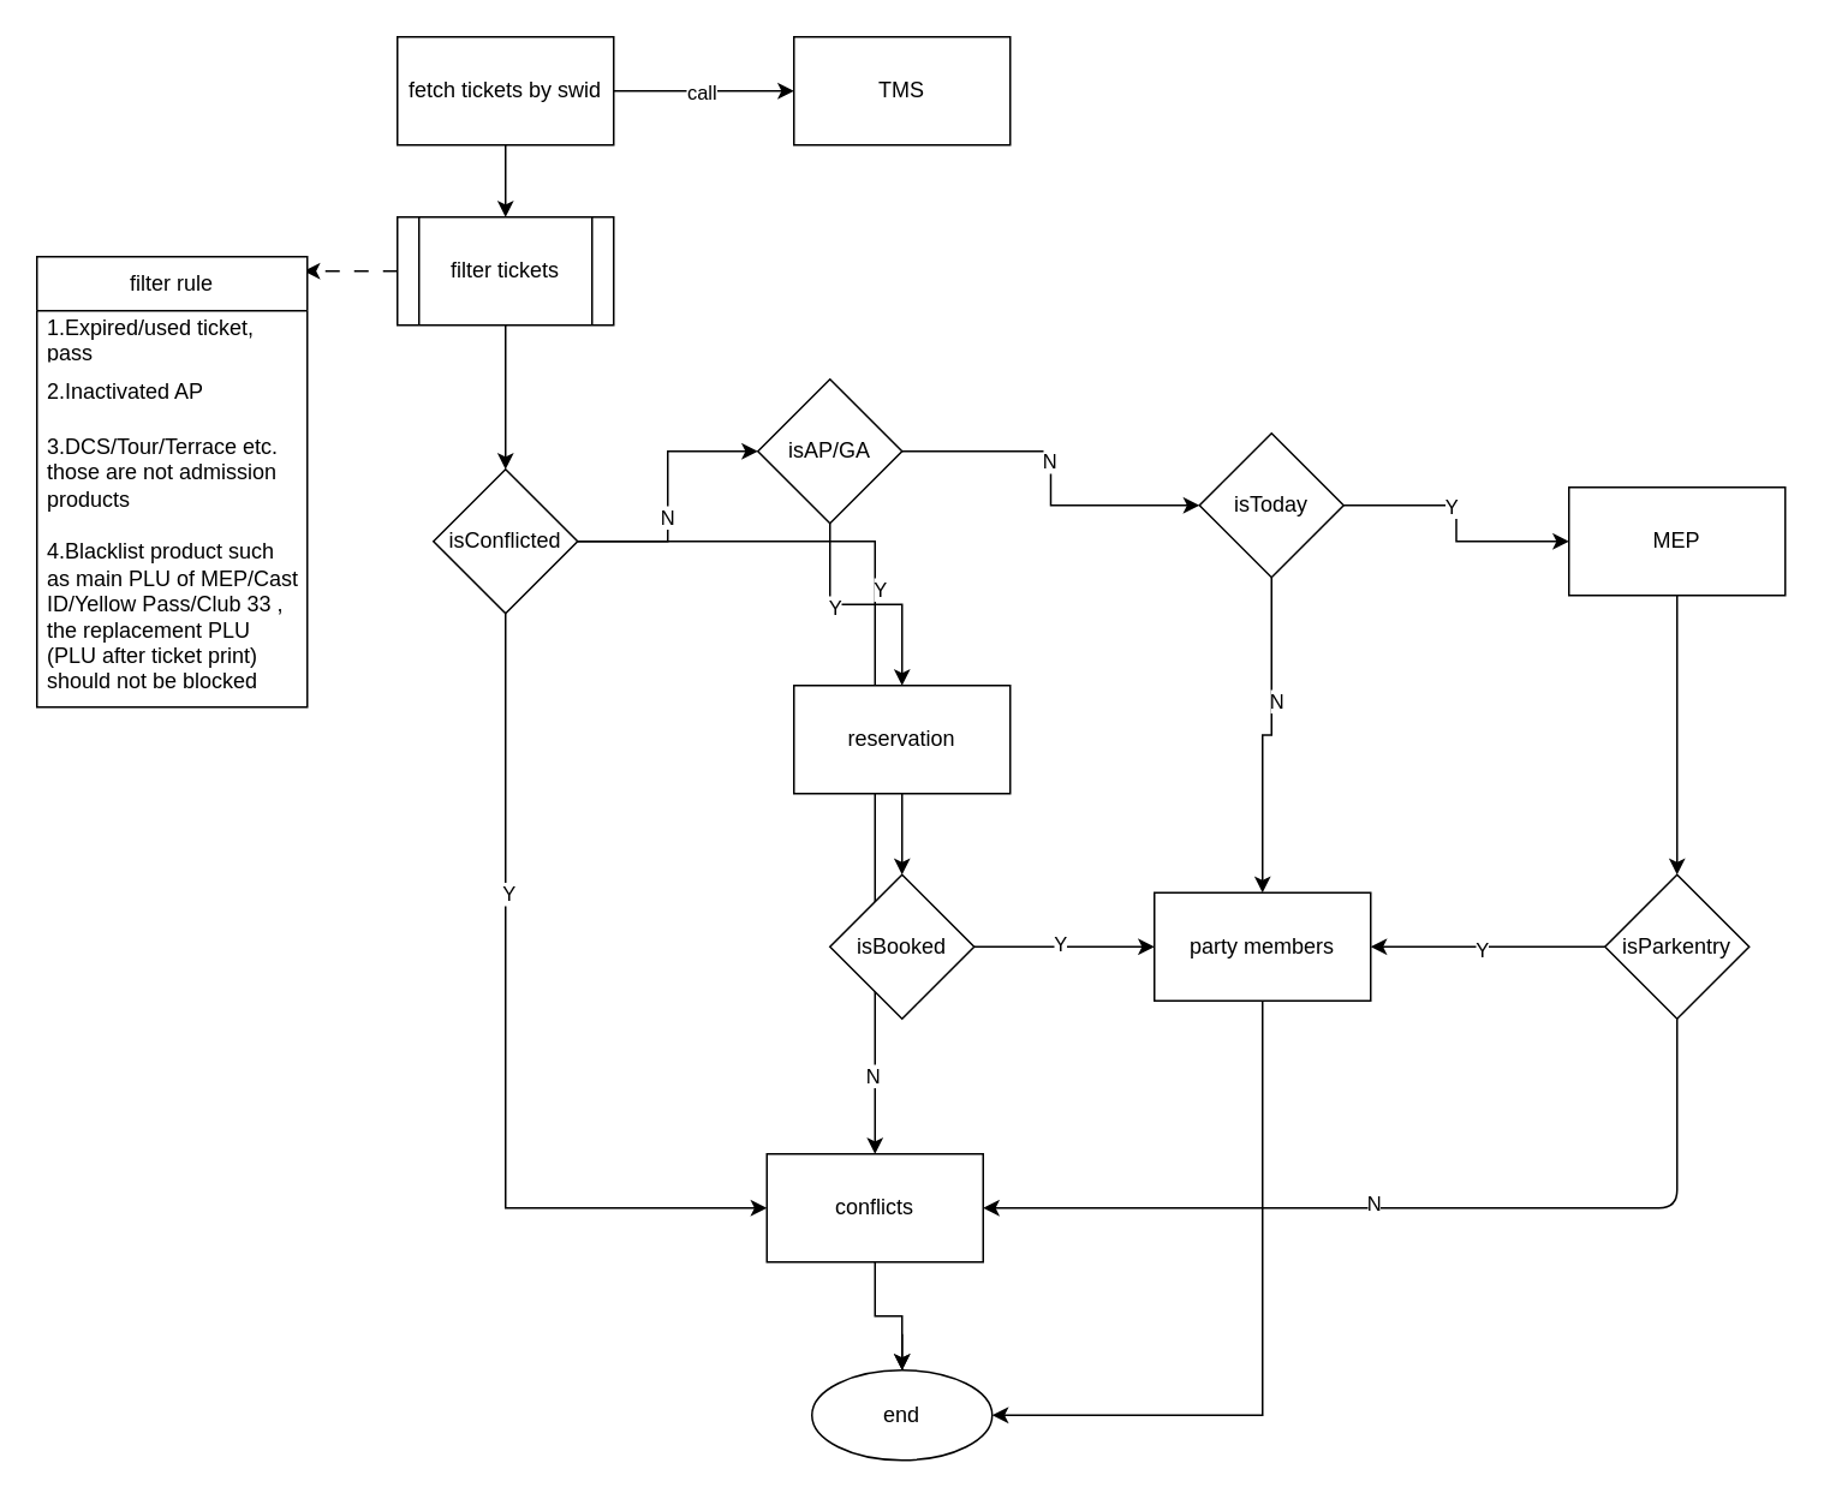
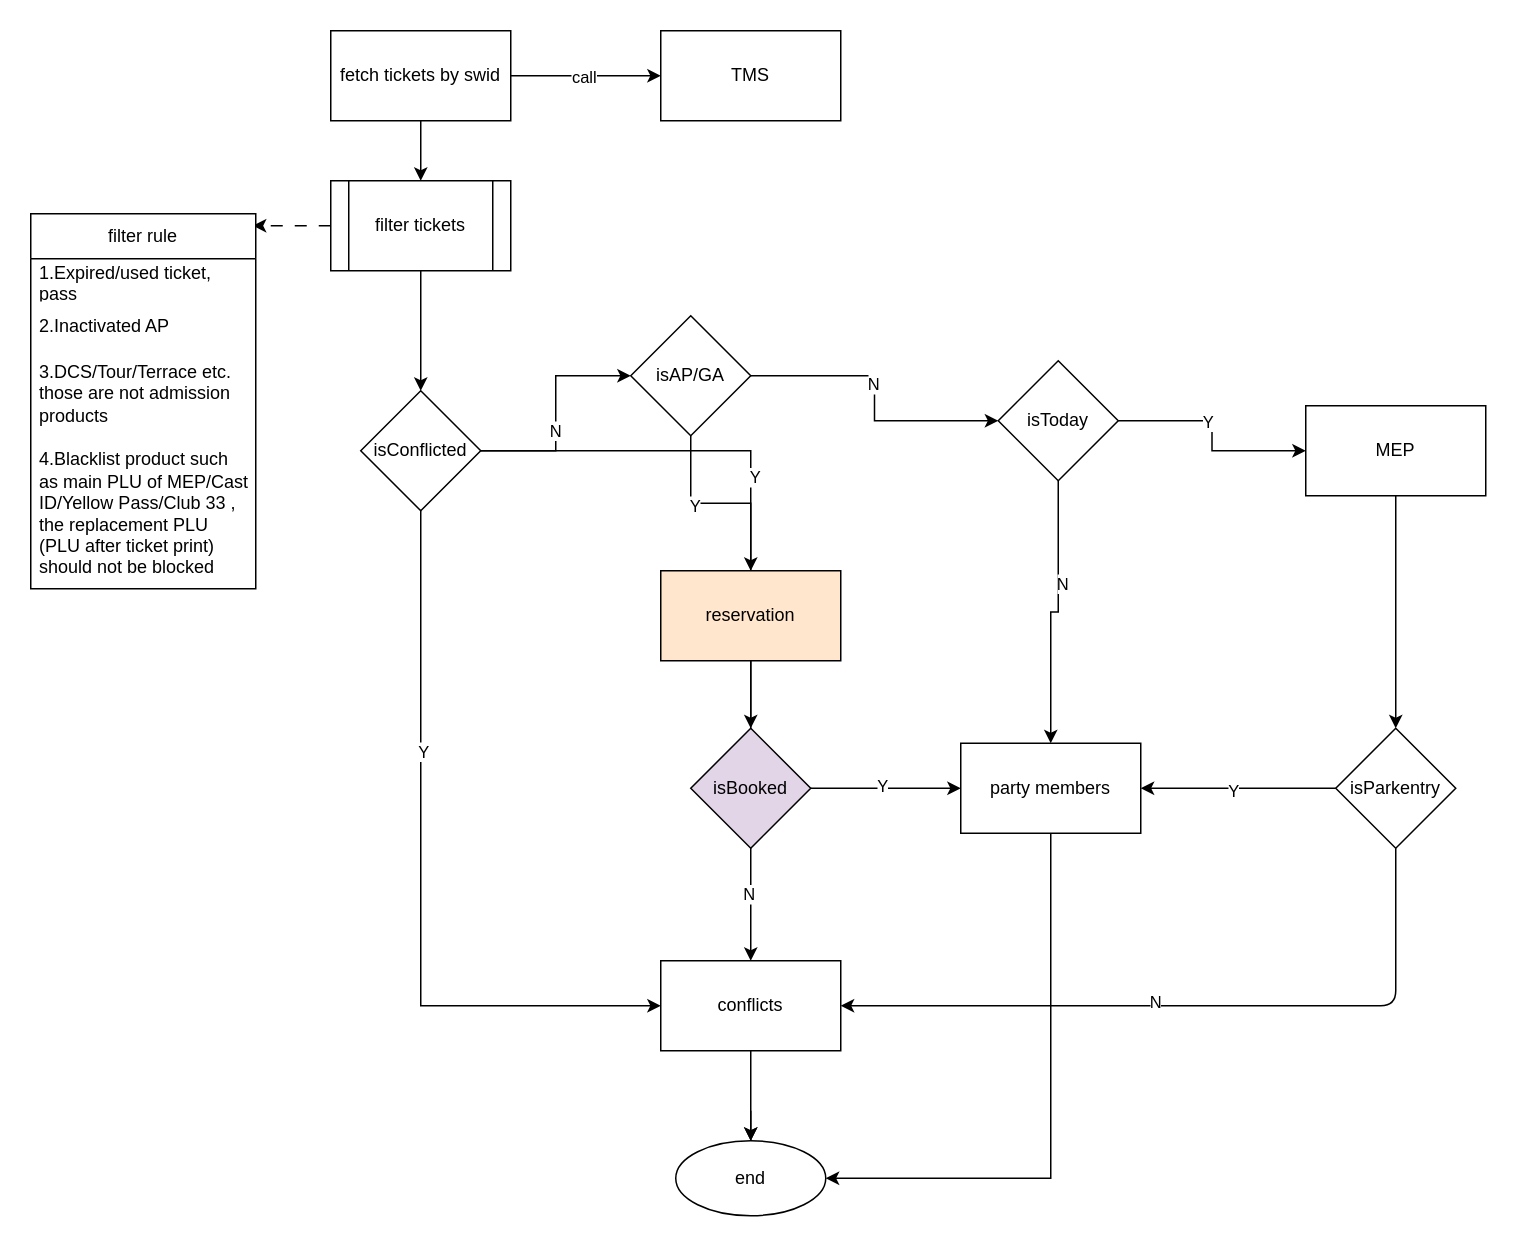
  <mxCell id="0" />
  <mxCell id="1" parent="0" />
  <mxCell id="2" value="" style="edgeStyle=orthogonalEdgeStyle;rounded=0;orthogonalLoop=1;jettySize=auto;html=1;" edge="1" parent="1" source="6" target="12"><mxGeometry relative="1" as="geometry" /></mxCell>
  <mxCell id="3" value="Y" style="edgeLabel;html=1;align=center;verticalAlign=middle;resizable=0;points=[];" vertex="1" connectable="0" parent="2"><mxGeometry x="-0.185" relative="1" as="geometry"><mxPoint as="offset" /></mxGeometry></mxCell>
  <mxCell id="4" style="edgeStyle=orthogonalEdgeStyle;rounded=0;orthogonalLoop=1;jettySize=auto;html=1;exitX=0.5;exitY=1;exitDx=0;exitDy=0;entryX=0.5;entryY=0;entryDx=0;entryDy=0;" edge="1" parent="1" source="6" target="14"><mxGeometry relative="1" as="geometry" /></mxCell>
  <mxCell id="5" value="N" style="edgeLabel;html=1;align=center;verticalAlign=middle;resizable=0;points=[];" vertex="1" connectable="0" parent="4"><mxGeometry x="-0.244" y="2" relative="1" as="geometry"><mxPoint as="offset" /></mxGeometry></mxCell>
  <mxCell id="6" value="isToday" style="rhombus;whiteSpace=wrap;html=1;" vertex="1" parent="1"><mxGeometry x="665" y="240" width="80" height="80" as="geometry" /></mxCell>
  <mxCell id="7" style="edgeStyle=orthogonalEdgeStyle;rounded=0;orthogonalLoop=1;jettySize=auto;html=1;exitX=1;exitY=0.5;exitDx=0;exitDy=0;" edge="1" parent="1" source="10"><mxGeometry relative="1" as="geometry"><mxPoint x="440" y="50" as="targetPoint" /></mxGeometry></mxCell>
  <mxCell id="8" value="call" style="edgeLabel;html=1;align=center;verticalAlign=middle;resizable=0;points=[];" vertex="1" connectable="0" parent="7"><mxGeometry x="-0.04" relative="1" as="geometry"><mxPoint as="offset" /></mxGeometry></mxCell>
  <mxCell id="9" value="" style="edgeStyle=orthogonalEdgeStyle;rounded=0;orthogonalLoop=1;jettySize=auto;html=1;" edge="1" parent="1" source="10"><mxGeometry relative="1" as="geometry"><mxPoint x="280" y="120" as="targetPoint" /></mxGeometry></mxCell>
  <mxCell id="10" value="fetch tickets by swid" style="rounded=0;whiteSpace=wrap;html=1;" vertex="1" parent="1"><mxGeometry x="220" y="20" width="120" height="60" as="geometry" /></mxCell>
  <mxCell id="11" value="" style="edgeStyle=orthogonalEdgeStyle;rounded=0;orthogonalLoop=1;jettySize=auto;html=1;entryX=0.5;entryY=0;entryDx=0;entryDy=0;" edge="1" parent="1" source="12" target="19"><mxGeometry relative="1" as="geometry"><mxPoint x="930" y="420" as="targetPoint" /></mxGeometry></mxCell>
  <mxCell id="12" value="MEP" style="whiteSpace=wrap;html=1;" vertex="1" parent="1"><mxGeometry x="870" y="270" width="120" height="60" as="geometry" /></mxCell>
  <mxCell id="13" style="edgeStyle=orthogonalEdgeStyle;rounded=0;orthogonalLoop=1;jettySize=auto;html=1;exitX=0.5;exitY=1;exitDx=0;exitDy=0;entryX=1;entryY=0.5;entryDx=0;entryDy=0;" edge="1" parent="1" source="14" target="40"><mxGeometry relative="1" as="geometry" /></mxCell>
  <mxCell id="14" value="party members" style="whiteSpace=wrap;html=1;" vertex="1" parent="1"><mxGeometry x="640" y="495" width="120" height="60" as="geometry" /></mxCell>
  <mxCell id="15" style="edgeStyle=orthogonalEdgeStyle;rounded=0;orthogonalLoop=1;jettySize=auto;html=1;exitX=0;exitY=0.5;exitDx=0;exitDy=0;entryX=1;entryY=0.5;entryDx=0;entryDy=0;" edge="1" parent="1" source="19" target="14"><mxGeometry relative="1" as="geometry"><mxPoint x="890" y="460" as="sourcePoint" /></mxGeometry></mxCell>
  <mxCell id="16" value="Y" style="edgeLabel;html=1;align=center;verticalAlign=middle;resizable=0;points=[];" vertex="1" connectable="0" parent="15"><mxGeometry x="0.061" y="1" relative="1" as="geometry"><mxPoint as="offset" /></mxGeometry></mxCell>
  <mxCell id="17" style="orthogonalLoop=1;jettySize=auto;html=1;exitX=0.5;exitY=1;exitDx=0;exitDy=0;entryX=1;entryY=0.5;entryDx=0;entryDy=0;edgeStyle=orthogonalEdgeStyle;rounded=1;" edge="1" parent="1" source="19" target="38"><mxGeometry relative="1" as="geometry"><mxPoint x="750" y="660" as="targetPoint" /></mxGeometry></mxCell>
  <mxCell id="18" value="N" style="edgeLabel;html=1;align=center;verticalAlign=middle;resizable=0;points=[];" vertex="1" connectable="0" parent="17"><mxGeometry x="0.12" y="-3" relative="1" as="geometry"><mxPoint as="offset" /></mxGeometry></mxCell>
  <mxCell id="19" value="isParkentry" style="rhombus;whiteSpace=wrap;html=1;" vertex="1" parent="1"><mxGeometry x="890" y="485" width="80" height="80" as="geometry" /></mxCell>
  <mxCell id="20" value="TMS" style="whiteSpace=wrap;html=1;" vertex="1" parent="1"><mxGeometry x="440" y="20" width="120" height="60" as="geometry" /></mxCell>
  <mxCell id="21" style="edgeStyle=orthogonalEdgeStyle;rounded=0;orthogonalLoop=1;jettySize=auto;html=1;exitX=0;exitY=0.5;exitDx=0;exitDy=0;entryX=0.987;entryY=0.032;entryDx=0;entryDy=0;entryPerimeter=0;dashed=1;dashPattern=8 8;" edge="1" parent="1" source="23" target="24"><mxGeometry relative="1" as="geometry" /></mxCell>
  <mxCell id="22" value="" style="edgeStyle=orthogonalEdgeStyle;rounded=0;orthogonalLoop=1;jettySize=auto;html=1;" edge="1" parent="1" source="23" target="36"><mxGeometry relative="1" as="geometry" /></mxCell>
  <mxCell id="23" value="filter tickets" style="shape=process;whiteSpace=wrap;html=1;backgroundOutline=1;" vertex="1" parent="1"><mxGeometry x="220" y="120" width="120" height="60" as="geometry" /></mxCell>
  <mxCell id="24" value="filter rule" style="swimlane;fontStyle=0;childLayout=stackLayout;horizontal=1;startSize=30;horizontalStack=0;resizeParent=1;resizeParentMax=0;resizeLast=0;collapsible=1;marginBottom=0;whiteSpace=wrap;html=1;" vertex="1" parent="1"><mxGeometry x="20" y="142" width="150" height="250" as="geometry" /></mxCell>
  <mxCell id="25" value="1.Expired/used ticket, pass" style="text;strokeColor=none;fillColor=none;align=left;verticalAlign=middle;spacingLeft=4;spacingRight=4;overflow=hidden;points=[[0,0.5],[1,0.5]];portConstraint=eastwest;rotatable=0;whiteSpace=wrap;html=1;" vertex="1" parent="24"><mxGeometry y="30" width="150" height="30" as="geometry" /></mxCell>
  <mxCell id="26" value="2.Inactivated AP" style="text;strokeColor=none;fillColor=none;align=left;verticalAlign=middle;spacingLeft=4;spacingRight=4;overflow=hidden;points=[[0,0.5],[1,0.5]];portConstraint=eastwest;rotatable=0;whiteSpace=wrap;html=1;" vertex="1" parent="24"><mxGeometry y="60" width="150" height="30" as="geometry" /></mxCell>
  <mxCell id="27" value="3.DCS/Tour/Terrace etc. those are not admission products" style="text;strokeColor=none;fillColor=none;align=left;verticalAlign=middle;spacingLeft=4;spacingRight=4;overflow=hidden;points=[[0,0.5],[1,0.5]];portConstraint=eastwest;rotatable=0;whiteSpace=wrap;html=1;" vertex="1" parent="24"><mxGeometry y="90" width="150" height="60" as="geometry" /></mxCell>
  <mxCell id="28" value="4.Blacklist product such as main PLU of MEP/Cast ID/Yellow Pass/Club 33 , the replacement PLU (PLU after ticket print) should not be blocked" style="text;strokeColor=none;fillColor=none;align=left;verticalAlign=middle;spacingLeft=4;spacingRight=4;overflow=hidden;points=[[0,0.5],[1,0.5]];portConstraint=eastwest;rotatable=0;whiteSpace=wrap;html=1;" vertex="1" parent="24"><mxGeometry y="150" width="150" height="100" as="geometry" /></mxCell>
  <mxCell id="29" value="" style="edgeStyle=orthogonalEdgeStyle;rounded=0;orthogonalLoop=1;jettySize=auto;html=1;" edge="1" parent="1" source="36" target="38"><mxGeometry relative="1" as="geometry" /></mxCell>
  <mxCell id="30" value="Y" style="edgeLabel;html=1;align=center;verticalAlign=middle;resizable=0;points=[];" vertex="1" connectable="0" parent="29"><mxGeometry x="-0.244" y="2" relative="1" as="geometry"><mxPoint as="offset" /></mxGeometry></mxCell>
  <mxCell id="31" value="N" style="edgeLabel;html=1;align=center;verticalAlign=middle;resizable=0;points=[];" vertex="1" connectable="0" parent="29"><mxGeometry x="0.827" y="-2" relative="1" as="geometry"><mxPoint as="offset" /></mxGeometry></mxCell>
  <mxCell id="32" value="" style="edgeStyle=orthogonalEdgeStyle;rounded=0;orthogonalLoop=1;jettySize=auto;html=1;" edge="1" parent="1" source="36" target="45"><mxGeometry relative="1" as="geometry" /></mxCell>
  <mxCell id="33" value="N" style="edgeLabel;html=1;align=center;verticalAlign=middle;resizable=0;points=[];" vertex="1" connectable="0" parent="32"><mxGeometry x="-0.143" y="1" relative="1" as="geometry"><mxPoint as="offset" /></mxGeometry></mxCell>
  <mxCell id="34" style="edgeStyle=orthogonalEdgeStyle;rounded=0;orthogonalLoop=1;jettySize=auto;html=1;exitX=0.5;exitY=1;exitDx=0;exitDy=0;entryX=0;entryY=0.5;entryDx=0;entryDy=0;" edge="1" parent="1" source="36" target="38"><mxGeometry relative="1" as="geometry" /></mxCell>
  <mxCell id="35" value="Y" style="edgeLabel;html=1;align=center;verticalAlign=middle;resizable=0;points=[];" vertex="1" connectable="0" parent="34"><mxGeometry x="-0.347" y="1" relative="1" as="geometry"><mxPoint as="offset" /></mxGeometry></mxCell>
  <mxCell id="36" value="isConflicted" style="rhombus;whiteSpace=wrap;html=1;" vertex="1" parent="1"><mxGeometry x="240" y="260" width="80" height="80" as="geometry" /></mxCell>
  <mxCell id="37" style="edgeStyle=orthogonalEdgeStyle;rounded=0;orthogonalLoop=1;jettySize=auto;html=1;exitX=0.5;exitY=1;exitDx=0;exitDy=0;entryX=0.5;entryY=0;entryDx=0;entryDy=0;" edge="1" parent="1" source="38" target="40"><mxGeometry relative="1" as="geometry" /></mxCell>
- <mxCell id="38" value="conflicts" style="whiteSpace=wrap;html=1;" vertex="1" parent="1"><mxGeometry x="425" y="640" width="120" height="60" as="geometry" /></mxCell>
+ <mxCell id="38" value="conflicts" style="whiteSpace=wrap;html=1;" vertex="1" parent="1"><mxGeometry x="440" y="640" width="120" height="60" as="geometry" /></mxCell>
  <mxCell id="39" style="edgeStyle=orthogonalEdgeStyle;rounded=0;orthogonalLoop=1;jettySize=auto;html=1;" edge="1" parent="1" source="40"><mxGeometry relative="1" as="geometry"><mxPoint x="500" y="760" as="targetPoint" /></mxGeometry></mxCell>
  <mxCell id="40" value="end" style="ellipse;whiteSpace=wrap;html=1;" vertex="1" parent="1"><mxGeometry x="450" y="760" width="100" height="50" as="geometry" /></mxCell>
  <mxCell id="41" value="" style="edgeStyle=orthogonalEdgeStyle;rounded=0;orthogonalLoop=1;jettySize=auto;html=1;" edge="1" parent="1" source="45" target="47"><mxGeometry relative="1" as="geometry" /></mxCell>
  <mxCell id="42" value="Y" style="edgeLabel;html=1;align=center;verticalAlign=middle;resizable=0;points=[];" vertex="1" connectable="0" parent="41"><mxGeometry x="-0.275" y="-1" relative="1" as="geometry"><mxPoint as="offset" /></mxGeometry></mxCell>
  <mxCell id="43" style="edgeStyle=orthogonalEdgeStyle;rounded=0;orthogonalLoop=1;jettySize=auto;html=1;exitX=1;exitY=0.5;exitDx=0;exitDy=0;" edge="1" parent="1" source="45" target="6"><mxGeometry relative="1" as="geometry" /></mxCell>
  <mxCell id="44" value="N" style="edgeLabel;html=1;align=center;verticalAlign=middle;resizable=0;points=[];" vertex="1" connectable="0" parent="43"><mxGeometry x="-0.1" y="-1" relative="1" as="geometry"><mxPoint as="offset" /></mxGeometry></mxCell>
  <mxCell id="45" value="isAP/GA" style="rhombus;whiteSpace=wrap;html=1;" vertex="1" parent="1"><mxGeometry x="420" y="210" width="80" height="80" as="geometry" /></mxCell>
  <mxCell id="46" value="" style="edgeStyle=orthogonalEdgeStyle;rounded=0;orthogonalLoop=1;jettySize=auto;html=1;" edge="1" parent="1" source="47" target="50"><mxGeometry relative="1" as="geometry" /></mxCell>
- <mxCell id="47" value="reservation" style="whiteSpace=wrap;html=1;" vertex="1" parent="1"><mxGeometry x="440" y="380" width="120" height="60" as="geometry" /></mxCell>
+ <mxCell id="47" value="reservation" style="whiteSpace=wrap;html=1;fillColor=#ffe6cc;" vertex="1" parent="1"><mxGeometry x="440" y="380" width="120" height="60" as="geometry" /></mxCell>
  <mxCell id="48" style="edgeStyle=orthogonalEdgeStyle;rounded=0;orthogonalLoop=1;jettySize=auto;html=1;exitX=1;exitY=0.5;exitDx=0;exitDy=0;" edge="1" parent="1" source="50" target="14"><mxGeometry relative="1" as="geometry" /></mxCell>
  <mxCell id="49" value="Y" style="edgeLabel;html=1;align=center;verticalAlign=middle;resizable=0;points=[];" vertex="1" connectable="0" parent="48"><mxGeometry x="-0.06" y="2" relative="1" as="geometry"><mxPoint as="offset" /></mxGeometry></mxCell>
- <mxCell id="50" value="isBooked" style="rhombus;whiteSpace=wrap;html=1;" vertex="1" parent="1"><mxGeometry x="460" y="485" width="80" height="80" as="geometry" /></mxCell>
+ <mxCell id="50" value="isBooked" style="rhombus;whiteSpace=wrap;html=1;fillColor=#e1d5e7;" vertex="1" parent="1"><mxGeometry x="460" y="485" width="80" height="80" as="geometry" /></mxCell>
